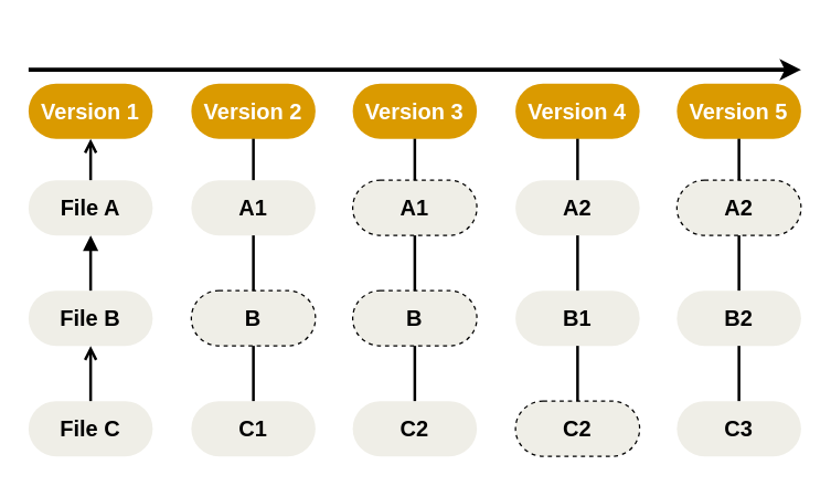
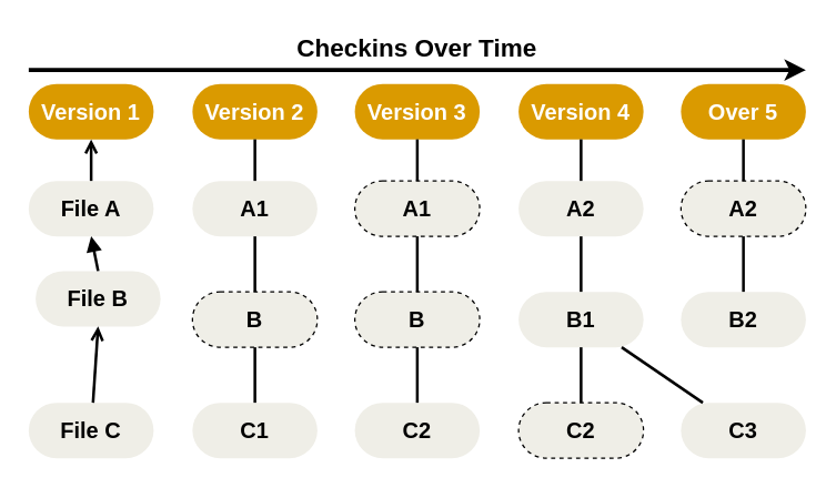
  <mxCell id="0" />
  <mxCell id="1" parent="0" />
  <mxCell id="2" value="" style="endArrow=classic;html=1;rounded=0;strokeWidth=3;" parent="1" edge="1"><mxGeometry width="50" height="50" relative="1" as="geometry"><mxPoint x="20" y="50" as="sourcePoint" /><mxPoint x="580" y="50" as="targetPoint" /></mxGeometry></mxCell>
  <mxCell id="3" value="&lt;font color=&quot;#ffffff&quot; style=&quot;font-size: 16px;&quot;&gt;&lt;b&gt;Version 1&lt;/b&gt;&lt;/font&gt;" style="rounded=1;whiteSpace=wrap;html=1;strokeColor=none;fillColor=#da9a00;arcSize=50;" parent="1" vertex="1"><mxGeometry x="20" y="60" width="90" height="40" as="geometry" /></mxCell>
  <mxCell id="4" value="&lt;font color=&quot;#ffffff&quot; style=&quot;font-size: 16px;&quot;&gt;&lt;b&gt;Version 2&lt;/b&gt;&lt;/font&gt;" style="rounded=1;whiteSpace=wrap;html=1;strokeColor=none;fillColor=#da9a00;arcSize=50;" parent="1" vertex="1"><mxGeometry x="138" y="60" width="90" height="40" as="geometry" /></mxCell>
  <mxCell id="5" value="&lt;font color=&quot;#ffffff&quot; style=&quot;font-size: 16px;&quot;&gt;&lt;b&gt;Version 3&lt;/b&gt;&lt;/font&gt;" style="rounded=1;whiteSpace=wrap;html=1;strokeColor=none;fillColor=#da9a00;arcSize=50;" parent="1" vertex="1"><mxGeometry x="255" y="60" width="90" height="40" as="geometry" /></mxCell>
  <mxCell id="6" value="&lt;font color=&quot;#ffffff&quot; style=&quot;font-size: 16px;&quot;&gt;&lt;b&gt;Version 4&lt;/b&gt;&lt;/font&gt;" style="rounded=1;whiteSpace=wrap;html=1;strokeColor=none;fillColor=#da9a00;arcSize=50;" parent="1" vertex="1"><mxGeometry x="373" y="60" width="90" height="40" as="geometry" /></mxCell>
- <mxCell id="7" value="&lt;font color=&quot;#ffffff&quot; style=&quot;font-size: 16px;&quot;&gt;&lt;b&gt;Version 5&lt;/b&gt;&lt;/font&gt;" style="rounded=1;whiteSpace=wrap;html=1;strokeColor=none;fillColor=#da9a00;arcSize=50;" parent="1" vertex="1"><mxGeometry x="490" y="60" width="90" height="40" as="geometry" /></mxCell>
+ <mxCell id="7" value="&lt;font color=&quot;#ffffff&quot; style=&quot;font-size: 16px;&quot;&gt;&lt;b&gt;Over 5&lt;/b&gt;&lt;/font&gt;" style="rounded=1;whiteSpace=wrap;html=1;strokeColor=none;fillColor=#da9a00;arcSize=50;" parent="1" vertex="1"><mxGeometry x="490" y="60" width="90" height="40" as="geometry" /></mxCell>
+ <mxCell id="8" value="&lt;b&gt;&lt;font style=&quot;font-size: 18px;&quot;&gt;Checkins Over Time&lt;/font&gt;&lt;/b&gt;" style="text;html=1;strokeColor=none;fillColor=none;align=center;verticalAlign=middle;whiteSpace=wrap;rounded=0;" parent="1" vertex="1"><mxGeometry x="205" y="20" width="190" height="30" as="geometry" /></mxCell>
  <mxCell id="9" value="&lt;font style=&quot;font-size: 16px;&quot;&gt;&lt;b style=&quot;&quot;&gt;File A&lt;/b&gt;&lt;/font&gt;" style="rounded=1;whiteSpace=wrap;html=1;strokeColor=none;fillColor=#efeee7;arcSize=50;" parent="1" vertex="1"><mxGeometry x="20" y="130" width="90" height="40" as="geometry" /></mxCell>
- <mxCell id="10" value="&lt;font style=&quot;font-size: 16px;&quot;&gt;&lt;b style=&quot;&quot;&gt;File B&lt;/b&gt;&lt;/font&gt;" style="rounded=1;whiteSpace=wrap;html=1;strokeColor=none;fillColor=#efeee7;arcSize=50;" parent="1" vertex="1"><mxGeometry x="20" y="210" width="90" height="40" as="geometry" /></mxCell>
+ <mxCell id="10" value="&lt;font style=&quot;font-size: 16px;&quot;&gt;&lt;b style=&quot;&quot;&gt;File B&lt;/b&gt;&lt;/font&gt;" style="rounded=1;whiteSpace=wrap;html=1;strokeColor=none;fillColor=#efeee7;arcSize=50;" parent="1" vertex="1"><mxGeometry x="25" y="195" width="90" height="40" as="geometry" /></mxCell>
  <mxCell id="11" value="&lt;font style=&quot;font-size: 16px;&quot;&gt;&lt;b style=&quot;&quot;&gt;File C&lt;/b&gt;&lt;/font&gt;" style="rounded=1;whiteSpace=wrap;html=1;strokeColor=none;fillColor=#efeee7;arcSize=50;" parent="1" vertex="1"><mxGeometry x="20" y="290" width="90" height="40" as="geometry" /></mxCell>
  <mxCell id="12" value="" style="endArrow=open;html=1;rounded=0;entryX=0.5;entryY=1;entryDx=0;entryDy=0;strokeWidth=2;" edge="1" parent="1" source="9" target="3"><mxGeometry width="50" height="50" relative="1" as="geometry"><mxPoint x="290" y="280" as="sourcePoint" /><mxPoint x="340" y="230" as="targetPoint" /></mxGeometry></mxCell>
  <mxCell id="13" value="" style="endArrow=block;html=1;rounded=0;entryX=0.5;entryY=1;entryDx=0;entryDy=0;strokeWidth=2;exitX=0.5;exitY=0;exitDx=0;exitDy=0;" edge="1" parent="1" source="10" target="9"><mxGeometry width="50" height="50" relative="1" as="geometry"><mxPoint x="85" y="150" as="sourcePoint" /><mxPoint x="85" y="120" as="targetPoint" /></mxGeometry></mxCell>
  <mxCell id="14" value="" style="endArrow=open;html=1;rounded=0;entryX=0.5;entryY=1;entryDx=0;entryDy=0;strokeWidth=2;" edge="1" parent="1" source="11" target="10"><mxGeometry width="50" height="50" relative="1" as="geometry"><mxPoint x="95" y="160" as="sourcePoint" /><mxPoint x="95" y="130" as="targetPoint" /></mxGeometry></mxCell>
  <mxCell id="15" value="&lt;font style=&quot;font-size: 16px;&quot;&gt;&lt;b style=&quot;&quot;&gt;A1&lt;/b&gt;&lt;/font&gt;" style="rounded=1;whiteSpace=wrap;html=1;strokeColor=none;fillColor=#efeee7;arcSize=50;" vertex="1" parent="1"><mxGeometry x="138" y="130" width="90" height="40" as="geometry" /></mxCell>
  <mxCell id="16" value="&lt;font style=&quot;font-size: 16px;&quot;&gt;&lt;b style=&quot;&quot;&gt;B&lt;/b&gt;&lt;/font&gt;" style="rounded=1;whiteSpace=wrap;html=1;strokeColor=default;fillColor=#efeee7;arcSize=50;dashed=1;" vertex="1" parent="1"><mxGeometry x="138" y="210" width="90" height="40" as="geometry" /></mxCell>
  <mxCell id="17" value="&lt;font style=&quot;font-size: 16px;&quot;&gt;&lt;b style=&quot;&quot;&gt;C1&lt;/b&gt;&lt;/font&gt;" style="rounded=1;whiteSpace=wrap;html=1;strokeColor=none;fillColor=#efeee7;arcSize=50;" vertex="1" parent="1"><mxGeometry x="138" y="290" width="90" height="40" as="geometry" /></mxCell>
  <mxCell id="18" value="" style="endArrow=none;html=1;rounded=0;entryX=0.5;entryY=1;entryDx=0;entryDy=0;strokeWidth=2;" edge="1" parent="1" source="15"><mxGeometry width="50" height="50" relative="1" as="geometry"><mxPoint x="408" y="280" as="sourcePoint" /><mxPoint x="183" y="100" as="targetPoint" /></mxGeometry></mxCell>
  <mxCell id="19" value="" style="endArrow=none;html=1;rounded=0;entryX=0.5;entryY=1;entryDx=0;entryDy=0;strokeWidth=2;exitX=0.5;exitY=0;exitDx=0;exitDy=0;" edge="1" parent="1" source="16" target="15"><mxGeometry width="50" height="50" relative="1" as="geometry"><mxPoint x="203" y="150" as="sourcePoint" /><mxPoint x="203" y="120" as="targetPoint" /></mxGeometry></mxCell>
  <mxCell id="20" value="" style="endArrow=none;html=1;rounded=0;entryX=0.5;entryY=1;entryDx=0;entryDy=0;strokeWidth=2;" edge="1" parent="1" source="17" target="16"><mxGeometry width="50" height="50" relative="1" as="geometry"><mxPoint x="213" y="160" as="sourcePoint" /><mxPoint x="213" y="130" as="targetPoint" /></mxGeometry></mxCell>
  <mxCell id="21" value="&lt;font style=&quot;font-size: 16px;&quot;&gt;&lt;b style=&quot;&quot;&gt;A1&lt;/b&gt;&lt;/font&gt;" style="rounded=1;whiteSpace=wrap;html=1;strokeColor=default;fillColor=#efeee7;arcSize=50;dashed=1;" vertex="1" parent="1"><mxGeometry x="255" y="130" width="90" height="40" as="geometry" /></mxCell>
  <mxCell id="22" value="&lt;font style=&quot;font-size: 16px;&quot;&gt;&lt;b style=&quot;&quot;&gt;B&lt;/b&gt;&lt;/font&gt;" style="rounded=1;whiteSpace=wrap;html=1;strokeColor=default;fillColor=#efeee7;arcSize=50;dashed=1;" vertex="1" parent="1"><mxGeometry x="255" y="210" width="90" height="40" as="geometry" /></mxCell>
  <mxCell id="23" value="&lt;font style=&quot;font-size: 16px;&quot;&gt;&lt;b style=&quot;&quot;&gt;C2&lt;/b&gt;&lt;/font&gt;" style="rounded=1;whiteSpace=wrap;html=1;strokeColor=none;fillColor=#efeee7;arcSize=50;" vertex="1" parent="1"><mxGeometry x="255" y="290" width="90" height="40" as="geometry" /></mxCell>
  <mxCell id="24" value="" style="endArrow=none;html=1;rounded=0;entryX=0.5;entryY=1;entryDx=0;entryDy=0;strokeWidth=2;" edge="1" parent="1" source="21"><mxGeometry width="50" height="50" relative="1" as="geometry"><mxPoint x="525" y="280" as="sourcePoint" /><mxPoint x="300" y="100" as="targetPoint" /></mxGeometry></mxCell>
  <mxCell id="25" value="" style="endArrow=none;html=1;rounded=0;entryX=0.5;entryY=1;entryDx=0;entryDy=0;strokeWidth=2;exitX=0.5;exitY=0;exitDx=0;exitDy=0;" edge="1" parent="1" source="22" target="21"><mxGeometry width="50" height="50" relative="1" as="geometry"><mxPoint x="320" y="150" as="sourcePoint" /><mxPoint x="320" y="120" as="targetPoint" /></mxGeometry></mxCell>
  <mxCell id="26" value="" style="endArrow=none;html=1;rounded=0;entryX=0.5;entryY=1;entryDx=0;entryDy=0;strokeWidth=2;" edge="1" parent="1" source="23" target="22"><mxGeometry width="50" height="50" relative="1" as="geometry"><mxPoint x="330" y="160" as="sourcePoint" /><mxPoint x="330" y="130" as="targetPoint" /></mxGeometry></mxCell>
  <mxCell id="27" value="&lt;span style=&quot;font-size: 16px;&quot;&gt;&lt;b&gt;A2&lt;/b&gt;&lt;/span&gt;" style="rounded=1;whiteSpace=wrap;html=1;strokeColor=none;fillColor=#efeee7;arcSize=50;" vertex="1" parent="1"><mxGeometry x="373" y="130" width="90" height="40" as="geometry" /></mxCell>
  <mxCell id="28" value="&lt;font style=&quot;font-size: 16px;&quot;&gt;&lt;b style=&quot;&quot;&gt;B1&lt;/b&gt;&lt;/font&gt;" style="rounded=1;whiteSpace=wrap;html=1;strokeColor=none;fillColor=#efeee7;arcSize=50;" vertex="1" parent="1"><mxGeometry x="373" y="210" width="90" height="40" as="geometry" /></mxCell>
  <mxCell id="29" value="&lt;font style=&quot;font-size: 16px;&quot;&gt;&lt;b style=&quot;&quot;&gt;C2&lt;/b&gt;&lt;/font&gt;" style="rounded=1;whiteSpace=wrap;html=1;strokeColor=default;fillColor=#efeee7;arcSize=50;dashed=1;" vertex="1" parent="1"><mxGeometry x="373" y="290" width="90" height="40" as="geometry" /></mxCell>
  <mxCell id="30" value="" style="endArrow=none;html=1;rounded=0;entryX=0.5;entryY=1;entryDx=0;entryDy=0;strokeWidth=2;" edge="1" parent="1" source="27"><mxGeometry width="50" height="50" relative="1" as="geometry"><mxPoint x="643" y="280" as="sourcePoint" /><mxPoint x="418" y="100" as="targetPoint" /></mxGeometry></mxCell>
  <mxCell id="31" value="" style="endArrow=none;html=1;rounded=0;entryX=0.5;entryY=1;entryDx=0;entryDy=0;strokeWidth=2;exitX=0.5;exitY=0;exitDx=0;exitDy=0;" edge="1" parent="1" source="28" target="27"><mxGeometry width="50" height="50" relative="1" as="geometry"><mxPoint x="438" y="150" as="sourcePoint" /><mxPoint x="438" y="120" as="targetPoint" /></mxGeometry></mxCell>
  <mxCell id="32" value="" style="endArrow=none;html=1;rounded=0;entryX=0.5;entryY=1;entryDx=0;entryDy=0;strokeWidth=2;" edge="1" parent="1" source="29" target="28"><mxGeometry width="50" height="50" relative="1" as="geometry"><mxPoint x="448" y="160" as="sourcePoint" /><mxPoint x="448" y="130" as="targetPoint" /></mxGeometry></mxCell>
  <mxCell id="33" value="&lt;font style=&quot;font-size: 16px;&quot;&gt;&lt;b style=&quot;&quot;&gt;A2&lt;/b&gt;&lt;/font&gt;" style="rounded=1;whiteSpace=wrap;html=1;strokeColor=default;fillColor=#efeee7;arcSize=50;dashed=1;" vertex="1" parent="1"><mxGeometry x="490" y="130" width="90" height="40" as="geometry" /></mxCell>
  <mxCell id="34" value="&lt;font style=&quot;font-size: 16px;&quot;&gt;&lt;b style=&quot;&quot;&gt;B2&lt;/b&gt;&lt;/font&gt;" style="rounded=1;whiteSpace=wrap;html=1;strokeColor=none;fillColor=#efeee7;arcSize=50;" vertex="1" parent="1"><mxGeometry x="490" y="210" width="90" height="40" as="geometry" /></mxCell>
  <mxCell id="35" value="&lt;font style=&quot;font-size: 16px;&quot;&gt;&lt;b style=&quot;&quot;&gt;C3&lt;/b&gt;&lt;/font&gt;" style="rounded=1;whiteSpace=wrap;html=1;strokeColor=none;fillColor=#efeee7;arcSize=50;" vertex="1" parent="1"><mxGeometry x="490" y="290" width="90" height="40" as="geometry" /></mxCell>
  <mxCell id="36" value="" style="endArrow=none;html=1;rounded=0;entryX=0.5;entryY=1;entryDx=0;entryDy=0;strokeWidth=2;" edge="1" parent="1" source="33"><mxGeometry width="50" height="50" relative="1" as="geometry"><mxPoint x="760" y="280" as="sourcePoint" /><mxPoint x="535" y="100" as="targetPoint" /></mxGeometry></mxCell>
  <mxCell id="37" value="" style="endArrow=none;html=1;rounded=0;entryX=0.5;entryY=1;entryDx=0;entryDy=0;strokeWidth=2;exitX=0.5;exitY=0;exitDx=0;exitDy=0;" edge="1" parent="1" source="34" target="33"><mxGeometry width="50" height="50" relative="1" as="geometry"><mxPoint x="555" y="150" as="sourcePoint" /><mxPoint x="555" y="120" as="targetPoint" /></mxGeometry></mxCell>
- <mxCell id="38" value="" style="endArrow=none;html=1;rounded=0;entryX=0.5;entryY=1;entryDx=0;entryDy=0;strokeWidth=2;" edge="1" parent="1" source="35" target="34"><mxGeometry width="50" height="50" relative="1" as="geometry"><mxPoint x="565" y="160" as="sourcePoint" /><mxPoint x="565" y="130" as="targetPoint" /></mxGeometry></mxCell>
+ <mxCell id="38" value="" style="endArrow=none;html=1;rounded=0;strokeWidth=2;" edge="1" parent="1" source="35" target="28"><mxGeometry width="50" height="50" relative="1" as="geometry"><mxPoint x="565" y="160" as="sourcePoint" /><mxPoint x="565" y="130" as="targetPoint" /></mxGeometry></mxCell>
